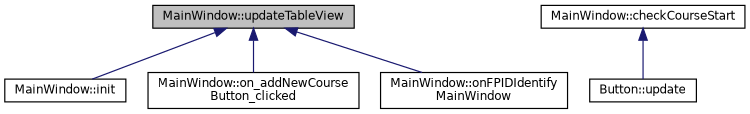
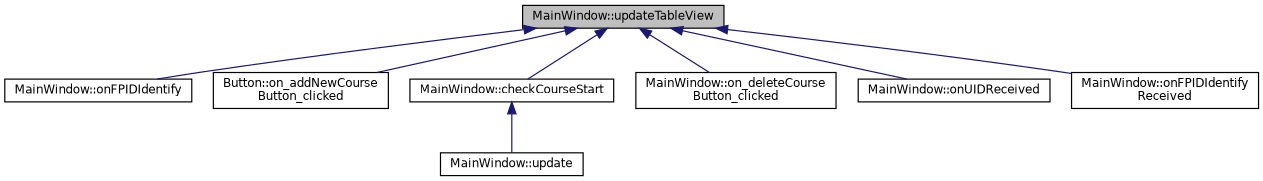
  digraph {
    rankdir=TB
    node [color=black fillcolor=white fontname=Helvetica fontsize=10 shape=record style=filled]
    edge [color=midnightblue dir=back fontname=Helvetica fontsize=10 labelfontname=Helvetica labelfontsize=10 style=solid]
    n1 [fillcolor=grey75 fontcolor=black height=0.2 label="MainWindow::updateTableView" width=0.4]
-   n2 [height=0.2 label="MainWindow::init" width=0.4]
-   n3 [height=0.2 label="MainWindow::on_addNewCourse\lButton_clicked" width=0.4]
+   n2 [height=0.2 label="MainWindow::onFPIDIdentify" width=0.4]
+   n3 [height=0.2 label="Button::on_addNewCourse\lButton_clicked" width=0.4]
    n4 [height=0.2 label="MainWindow::checkCourseStart" width=0.4]
-   n7 [height=0.2 label="MainWindow::onFPIDIdentify\lMainWindow" width=0.4]
-   n8 [height=0.2 label="Button::update" width=0.4]
+   n5 [height=0.2 label="MainWindow::on_deleteCourse\lButton_clicked" width=0.4]
+   n6 [height=0.2 label="MainWindow::onUIDReceived" width=0.4]
+   n7 [height=0.2 label="MainWindow::onFPIDIdentify\lReceived" width=0.4]
+   n8 [height=0.2 label="MainWindow::update" width=0.4]
    n1 -> n2
    n1 -> n3
+   n1 -> n4
+   n1 -> n5
+   n1 -> n6
    n1 -> n7
    n4 -> n8
  }
